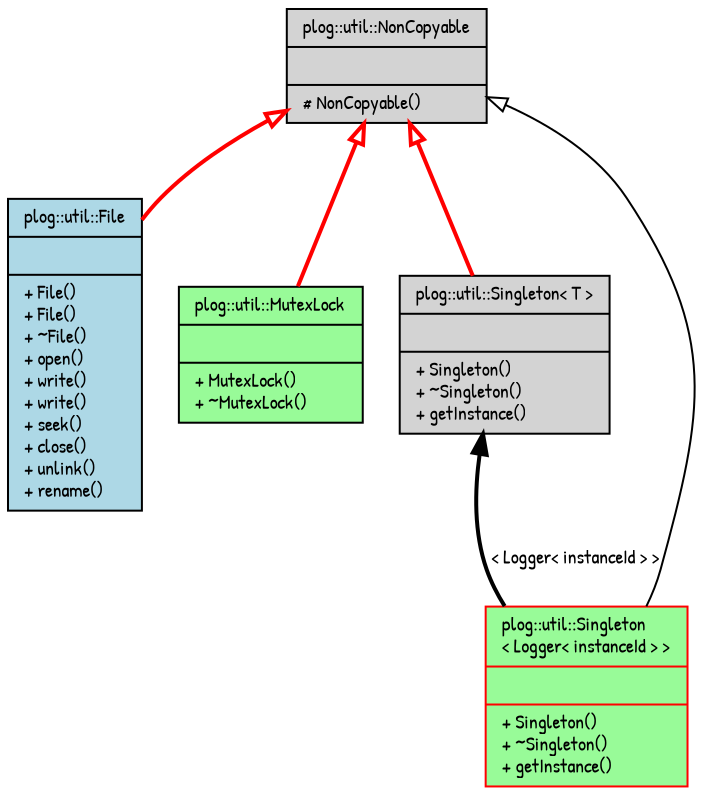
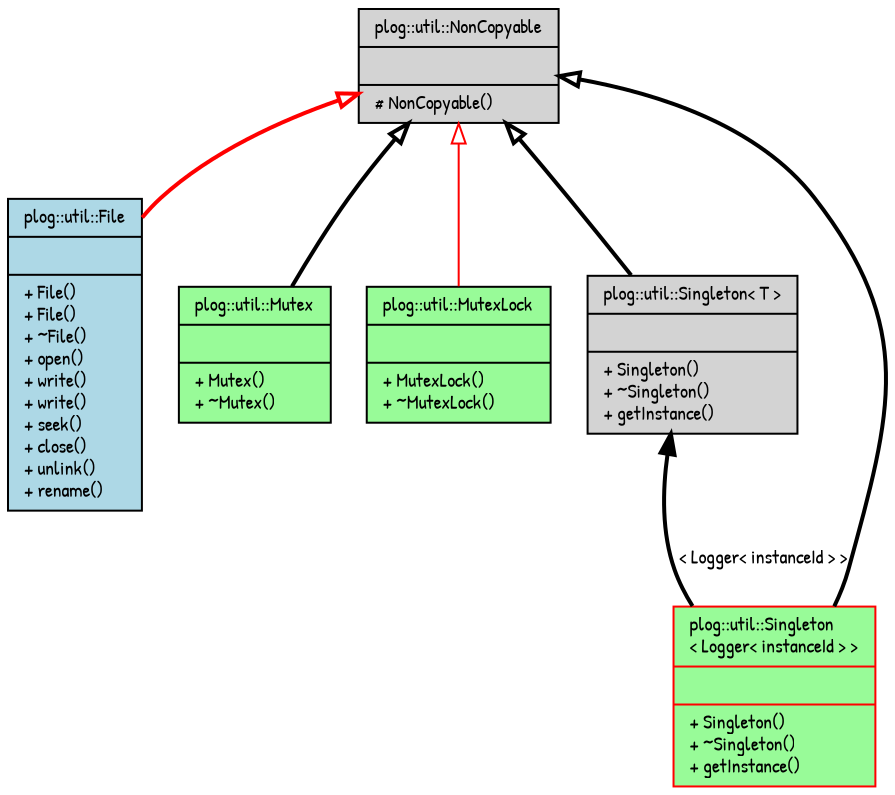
  digraph {
    fontname="Patrick Hand"
    node [color=black fillcolor=palegreen fontname="Patrick Hand" fontsize=10 shape=record style=filled]
    edge [arrowtail=onormal color=red dir=back fontname="Patrick Hand" fontsize=10 labelfontname=Helvetica labelfontsize=10 style=bold]
    n1 [fillcolor=lightgrey fontcolor=black height=0.2 label="{plog::util::NonCopyable\n||# NonCopyable()\l}" width=0.4]
    n2 [fillcolor=lightblue height=0.2 label="{plog::util::File\n||+ File()\l+ File()\l+ ~File()\l+ open()\l+ write()\l+ write()\l+ seek()\l+ close()\l+ unlink()\l+ rename()\l}" width=0.4]
+   n3 [height=0.2 label="{plog::util::Mutex\n||+ Mutex()\l+ ~Mutex()\l}" width=0.4]
    n4 [height=0.2 label="{plog::util::MutexLock\n||+ MutexLock()\l+ ~MutexLock()\l}" width=0.4]
    n5 [fillcolor=lightgrey height=0.2 label="{plog::util::Singleton\< T \>\n||+ Singleton()\l+ ~Singleton()\l+ getInstance()\l}" width=0.4]
    n6 [color=red height=0.2 label="{plog::util::Singleton\l\< Logger\< instanceId \> \>\n||+ Singleton()\l+ ~Singleton()\l+ getInstance()\l}" width=0.4]
    n1 -> n2
-   n1 -> n4
-   n1 -> n5
-   n1 -> n6 [color=black style=solid]
+   n1 -> n3 [color=black]
+   n1 -> n4 [style=solid]
+   n1 -> n5 [color=black]
+   n1 -> n6 [color=black]
    n5 -> n6 [color=black label=" \< Logger\< instanceId \> \>" arrowtail=""]
  }
